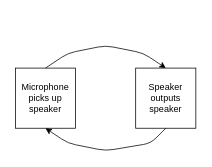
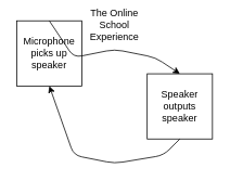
  <mxCell id="0" />
  <mxCell id="1" parent="0" />
- <mxCell id="2" value="Microphone picks up speaker" style="whiteSpace=wrap;html=1;aspect=fixed;" vertex="1" parent="1"><mxGeometry x="20" y="90" width="80" height="80" as="geometry" /></mxCell>
+ <mxCell id="2" value="Microphone picks up speaker" style="whiteSpace=wrap;html=1;aspect=fixed;" vertex="1" parent="1"><mxGeometry x="20" y="25" width="80" height="80" as="geometry" /></mxCell>
  <mxCell id="3" value="Speaker outputs speaker" style="whiteSpace=wrap;html=1;aspect=fixed;" vertex="1" parent="1"><mxGeometry x="180" y="90" width="80" height="80" as="geometry" /></mxCell>
  <mxCell id="4" value="" style="endArrow=classic;html=1;entryX=0.5;entryY=0;entryDx=0;entryDy=0;exitX=0.5;exitY=0;exitDx=0;exitDy=0;" edge="1" parent="1" source="2" target="3"><mxGeometry width="50" height="50" relative="1" as="geometry"><mxPoint x="40" y="130" as="sourcePoint" /><mxPoint x="90" y="80" as="targetPoint" /><Array as="points"><mxPoint x="90" y="70" /><mxPoint x="140" y="60" /><mxPoint x="190" y="70" /></Array></mxGeometry></mxCell>
  <mxCell id="5" value="" style="endArrow=classic;html=1;entryX=0.5;entryY=1;entryDx=0;entryDy=0;exitX=0.5;exitY=1;exitDx=0;exitDy=0;" edge="1" parent="1" source="3" target="2"><mxGeometry width="50" height="50" relative="1" as="geometry"><mxPoint x="40" y="130" as="sourcePoint" /><mxPoint x="90" y="80" as="targetPoint" /><Array as="points"><mxPoint x="200" y="190" /><mxPoint x="140" y="200" /><mxPoint x="90" y="190" /></Array></mxGeometry></mxCell>
+ <mxCell id="6" value="The Online School Experience" style="text;html=1;strokeColor=none;fillColor=none;align=center;verticalAlign=middle;whiteSpace=wrap;rounded=0;" vertex="1" parent="1"><mxGeometry x="120" y="20" width="40" height="20" as="geometry" /></mxCell>
